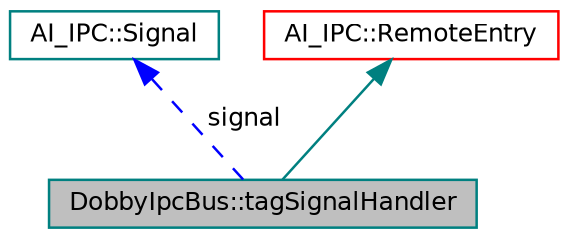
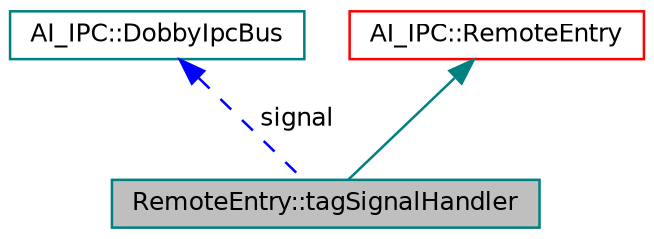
  digraph {
    node [color=teal fillcolor=white fontname=Helvetica fontsize=10 shape=record style=filled]
    edge [dir=back fontname=Helvetica fontsize=10 labelfontname=Helvetica labelfontsize=10]
-   n1 [fillcolor=grey75 fontcolor=black height=0.2 label="DobbyIpcBus::tagSignalHandler" width=0.4]
-   n2 [height=0.2 label="AI_IPC::Signal" width=0.4]
+   n1 [fillcolor=grey75 fontcolor=black height=0.2 label="RemoteEntry::tagSignalHandler" width=0.4]
+   n2 [height=0.2 label="AI_IPC::DobbyIpcBus" width=0.4]
    n3 [color=red height=0.2 label="AI_IPC::RemoteEntry" width=0.4]
    n2 -> n1 [color=blue label=" signal" style=dashed]
    n3 -> n1 [color=teal style=solid]
  }
